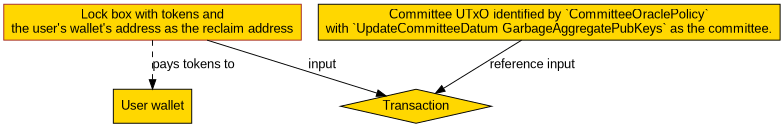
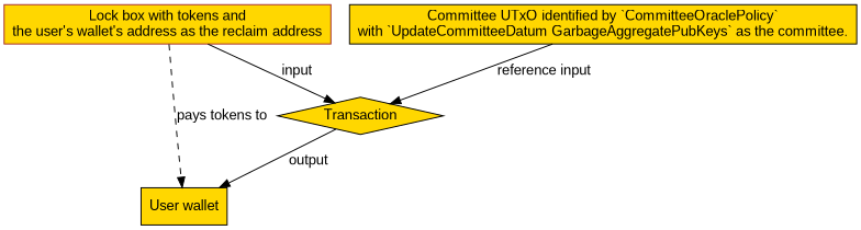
  digraph {
    fontname="Liberation Sans"
    node [shape=record style=filled fillcolor=gold color=black fontname="Liberation Sans"]
    edge [fontname="Liberation Sans"]
    n1 [label="User wallet"]
    n2 [label="Lock box with tokens and\nthe user's wallet's address as the reclaim address" color=brown]
    n3 [label=Transaction shape=diamond]
    n4 [label="Committee UTxO identified by `CommitteeOraclePolicy`\nwith `UpdateCommitteeDatum GarbageAggregatePubKeys` as the committee."]
    n2 -> n1 [label="pays tokens to" style=dashed]
    n2 -> n3 [label=input]
+   n3 -> n1 [label=output]
    n4 -> n3 [label="reference input"]
  }
